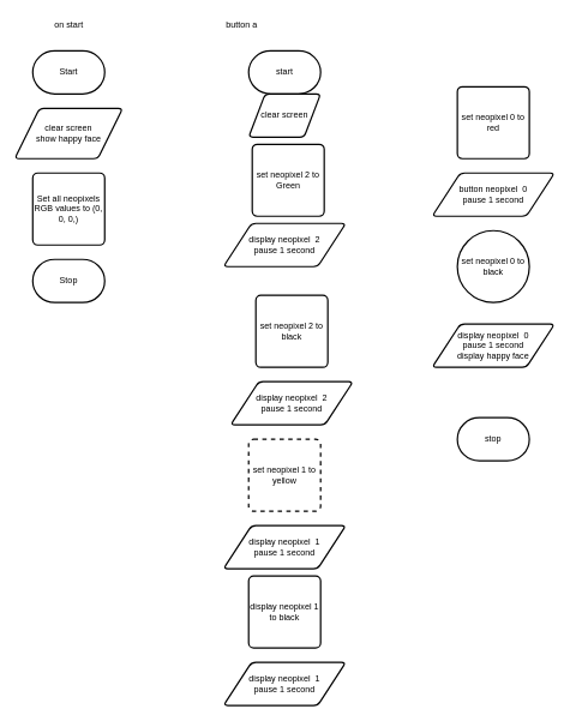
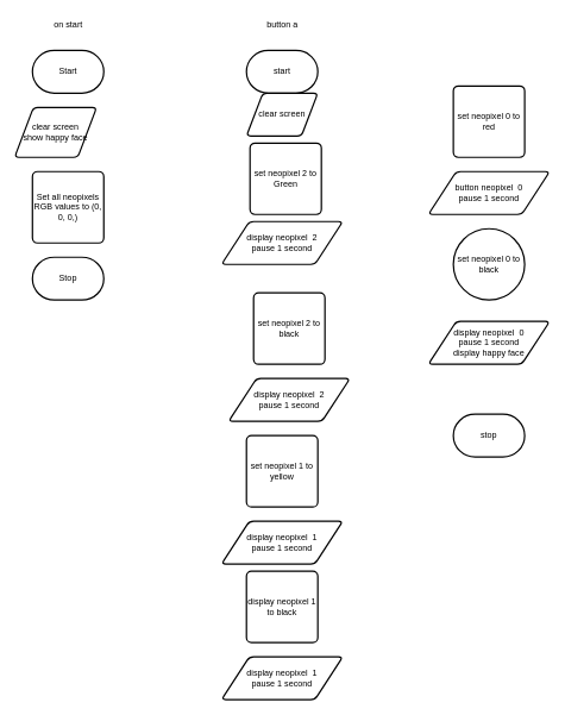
  <mxCell id="0" />
  <mxCell id="1" parent="0" />
  <mxCell id="2" value="Start" style="strokeWidth=2;html=1;shape=mxgraph.flowchart.terminator;whiteSpace=wrap;" parent="1" vertex="1"><mxGeometry x="45" y="70" width="100" height="60" as="geometry" /></mxCell>
  <mxCell id="3" value="Stop" style="strokeWidth=2;html=1;shape=mxgraph.flowchart.terminator;whiteSpace=wrap;" parent="1" vertex="1"><mxGeometry x="45" y="360" width="100" height="60" as="geometry" /></mxCell>
  <mxCell id="4" value="on start" style="text;html=1;align=center;verticalAlign=middle;resizable=0;points=[];autosize=1;strokeColor=none;fillColor=none;" vertex="1" parent="1"><mxGeometry x="65" y="20" width="60" height="30" as="geometry" /></mxCell>
- <mxCell id="5" value="clear screen&lt;br&gt;show happy face" style="shape=parallelogram;html=1;strokeWidth=2;perimeter=parallelogramPerimeter;whiteSpace=wrap;rounded=1;arcSize=12;size=0.23;" vertex="1" parent="1"><mxGeometry x="20" y="150" width="150" height="70" as="geometry" /></mxCell>
+ <mxCell id="5" value="clear screen&lt;br&gt;show happy face" style="shape=parallelogram;html=1;strokeWidth=2;perimeter=parallelogramPerimeter;whiteSpace=wrap;rounded=1;arcSize=12;size=0.23;" vertex="1" parent="1"><mxGeometry x="20" y="150" width="115" height="70" as="geometry" /></mxCell>
  <mxCell id="6" value="Set all neopixels RGB values to (0, 0, 0,)" style="rounded=1;whiteSpace=wrap;html=1;absoluteArcSize=1;arcSize=14;strokeWidth=2;" vertex="1" parent="1"><mxGeometry x="45" y="240" width="100" height="100" as="geometry" /></mxCell>
  <mxCell id="7" value="start" style="strokeWidth=2;html=1;shape=mxgraph.flowchart.terminator;whiteSpace=wrap;" vertex="1" parent="1"><mxGeometry x="345" y="70" width="100" height="60" as="geometry" /></mxCell>
  <mxCell id="8" value="stop" style="strokeWidth=2;html=1;shape=mxgraph.flowchart.terminator;whiteSpace=wrap;" vertex="1" parent="1"><mxGeometry x="635" y="580" width="100" height="60" as="geometry" /></mxCell>
- <mxCell id="9" value="button a" style="text;html=1;align=center;verticalAlign=middle;resizable=0;points=[];autosize=1;strokeColor=none;fillColor=none;" vertex="1" parent="1"><mxGeometry x="300" y="20" width="70" height="30" as="geometry" /></mxCell>
+ <mxCell id="9" value="button a" style="text;html=1;align=center;verticalAlign=middle;resizable=0;points=[];autosize=1;strokeColor=none;fillColor=none;" vertex="1" parent="1"><mxGeometry x="360" y="20" width="70" height="30" as="geometry" /></mxCell>
  <mxCell id="10" value="set neopixel 2 to Green" style="rounded=1;whiteSpace=wrap;html=1;absoluteArcSize=1;arcSize=14;strokeWidth=2;" vertex="1" parent="1"><mxGeometry x="350" y="200" width="100" height="100" as="geometry" /></mxCell>
  <mxCell id="11" value="display neopixel&amp;nbsp; 2&lt;br&gt;pause 1 second" style="shape=parallelogram;html=1;strokeWidth=2;perimeter=parallelogramPerimeter;whiteSpace=wrap;rounded=1;arcSize=12;size=0.23;" vertex="1" parent="1"><mxGeometry x="310" y="310" width="170" height="60" as="geometry" /></mxCell>
  <mxCell id="12" value="clear screen" style="shape=parallelogram;html=1;strokeWidth=2;perimeter=parallelogramPerimeter;whiteSpace=wrap;rounded=1;arcSize=12;size=0.23;" vertex="1" parent="1"><mxGeometry x="345" y="130" width="100" height="60" as="geometry" /></mxCell>
- <mxCell id="13" value="set neopixel 1 to yellow" style="rounded=1;whiteSpace=wrap;html=1;absoluteArcSize=1;arcSize=14;strokeWidth=2;dashed=1;" vertex="1" parent="1"><mxGeometry x="345" y="610" width="100" height="100" as="geometry" /></mxCell>
+ <mxCell id="13" value="set neopixel 1 to yellow" style="rounded=1;whiteSpace=wrap;html=1;absoluteArcSize=1;arcSize=14;strokeWidth=2;" vertex="1" parent="1"><mxGeometry x="345" y="610" width="100" height="100" as="geometry" /></mxCell>
  <mxCell id="14" value="display neopixel&amp;nbsp; 1&lt;br&gt;pause 1 second" style="shape=parallelogram;html=1;strokeWidth=2;perimeter=parallelogramPerimeter;whiteSpace=wrap;rounded=1;arcSize=12;size=0.23;" vertex="1" parent="1"><mxGeometry x="310" y="730" width="170" height="60" as="geometry" /></mxCell>
  <mxCell id="15" value="set neopixel 2 to black" style="rounded=1;whiteSpace=wrap;html=1;absoluteArcSize=1;arcSize=14;strokeWidth=2;" vertex="1" parent="1"><mxGeometry x="355" y="410" width="100" height="100" as="geometry" /></mxCell>
  <mxCell id="16" value="display neopixel&amp;nbsp; 2&lt;br&gt;pause 1 second" style="shape=parallelogram;html=1;strokeWidth=2;perimeter=parallelogramPerimeter;whiteSpace=wrap;rounded=1;arcSize=12;size=0.23;" vertex="1" parent="1"><mxGeometry x="320" y="530" width="170" height="60" as="geometry" /></mxCell>
  <mxCell id="17" value="display neopixel 1 to black" style="rounded=1;whiteSpace=wrap;html=1;absoluteArcSize=1;arcSize=14;strokeWidth=2;" vertex="1" parent="1"><mxGeometry x="345" y="800" width="100" height="100" as="geometry" /></mxCell>
  <mxCell id="18" value="display neopixel&amp;nbsp; 1&lt;br&gt;pause 1 second" style="shape=parallelogram;html=1;strokeWidth=2;perimeter=parallelogramPerimeter;whiteSpace=wrap;rounded=1;arcSize=12;size=0.23;" vertex="1" parent="1"><mxGeometry x="310" y="920" width="170" height="60" as="geometry" /></mxCell>
  <mxCell id="19" value="set neopixel 0 to red" style="rounded=1;whiteSpace=wrap;html=1;absoluteArcSize=1;arcSize=14;strokeWidth=2;" vertex="1" parent="1"><mxGeometry x="635" y="120" width="100" height="100" as="geometry" /></mxCell>
  <mxCell id="20" value="button neopixel&amp;nbsp; 0&lt;br&gt;pause 1 second" style="shape=parallelogram;html=1;strokeWidth=2;perimeter=parallelogramPerimeter;whiteSpace=wrap;rounded=1;arcSize=12;size=0.23;" vertex="1" parent="1"><mxGeometry x="600" y="240" width="170" height="60" as="geometry" /></mxCell>
  <mxCell id="21" value="set neopixel 0 to black" style="ellipse;whiteSpace=wrap;html=1;absoluteArcSize=1;arcSize=14;strokeWidth=2;" vertex="1" parent="1"><mxGeometry x="635" y="320" width="100" height="100" as="geometry" /></mxCell>
  <mxCell id="22" value="display neopixel&amp;nbsp; 0&lt;br&gt;pause 1 second&lt;br&gt;display happy face" style="shape=parallelogram;html=1;strokeWidth=2;perimeter=parallelogramPerimeter;whiteSpace=wrap;rounded=1;arcSize=12;size=0.23;" vertex="1" parent="1"><mxGeometry x="600" y="450" width="170" height="60" as="geometry" /></mxCell>
